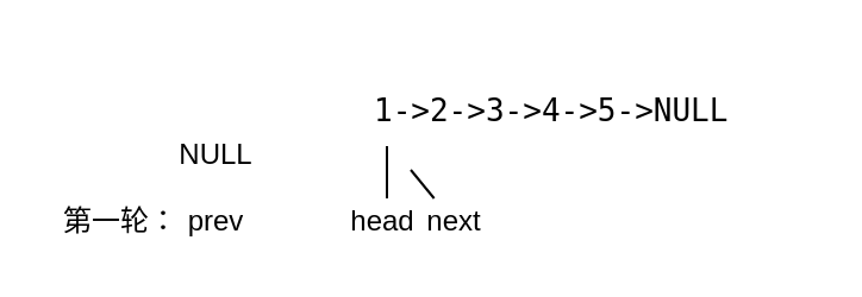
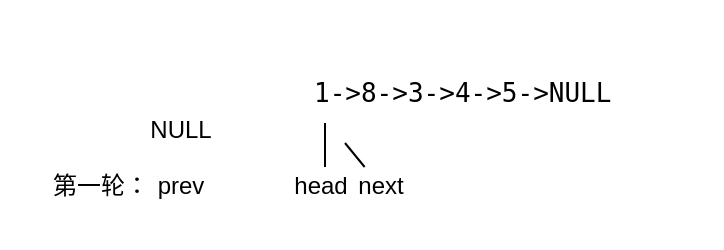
  <mxCell id="0" />
  <mxCell id="1" parent="0" />
- <mxCell id="2" value="&lt;meta charset=&quot;utf-8&quot;&gt;&lt;pre style=&quot;box-sizing: border-box; font-size: 13px; margin-top: 0px; margin-bottom: 1em; overflow: auto; padding: 10px 15px; line-height: 1.6; border-radius: 3px; font-style: normal; font-weight: 400; letter-spacing: normal; text-indent: 0px; text-transform: none; word-spacing: 0px;&quot;&gt;1-&amp;gt;2-&amp;gt;3-&amp;gt;4-&amp;gt;5-&amp;gt;NULL&lt;/pre&gt;" style="text;whiteSpace=wrap;html=1;" vertex="1" parent="1"><mxGeometry x="140" y="20" width="200" height="40" as="geometry" /></mxCell>
+ <mxCell id="2" value="&lt;meta charset=&quot;utf-8&quot;&gt;&lt;pre style=&quot;box-sizing: border-box; font-size: 13px; margin-top: 0px; margin-bottom: 1em; overflow: auto; padding: 10px 15px; line-height: 1.6; border-radius: 3px; font-style: normal; font-weight: 400; letter-spacing: normal; text-indent: 0px; text-transform: none; word-spacing: 0px;&quot;&gt;1-&amp;gt;8-&amp;gt;3-&amp;gt;4-&amp;gt;5-&amp;gt;NULL&lt;/pre&gt;" style="text;whiteSpace=wrap;html=1;" vertex="1" parent="1"><mxGeometry x="140" y="20" width="200" height="40" as="geometry" /></mxCell>
  <mxCell id="3" value="第一轮：" style="text;html=1;align=center;verticalAlign=middle;resizable=0;points=[];autosize=1;" vertex="1" parent="1"><mxGeometry x="20" y="83" width="60" height="20" as="geometry" /></mxCell>
  <mxCell id="4" value="prev" style="text;html=1;align=center;verticalAlign=middle;resizable=0;points=[];autosize=1;" vertex="1" parent="1"><mxGeometry x="70" y="83" width="40" height="20" as="geometry" /></mxCell>
  <mxCell id="5" value="NULL" style="text;html=1;align=center;verticalAlign=middle;resizable=0;points=[];autosize=1;" vertex="1" parent="1"><mxGeometry x="65" y="55" width="50" height="20" as="geometry" /></mxCell>
  <mxCell id="6" value="head" style="text;html=1;align=center;verticalAlign=middle;resizable=0;points=[];autosize=1;" vertex="1" parent="1"><mxGeometry x="140" y="83" width="40" height="20" as="geometry" /></mxCell>
  <mxCell id="7" value="next" style="text;html=1;align=center;verticalAlign=middle;resizable=0;points=[];autosize=1;" vertex="1" parent="1"><mxGeometry x="170" y="83" width="40" height="20" as="geometry" /></mxCell>
  <mxCell id="8" value="" style="endArrow=none;html=1;entryX=0.11;entryY=1.025;entryDx=0;entryDy=0;entryPerimeter=0;" edge="1" parent="1" target="2"><mxGeometry width="50" height="50" relative="1" as="geometry"><mxPoint x="162" y="83" as="sourcePoint" /><mxPoint x="210" y="173" as="targetPoint" /></mxGeometry></mxCell>
  <mxCell id="9" value="" style="endArrow=none;html=1;entryX=0.11;entryY=1.025;entryDx=0;entryDy=0;entryPerimeter=0;" edge="1" parent="1" source="7"><mxGeometry width="50" height="50" relative="1" as="geometry"><mxPoint x="172" y="93" as="sourcePoint" /><mxPoint x="172" y="71" as="targetPoint" /></mxGeometry></mxCell>
